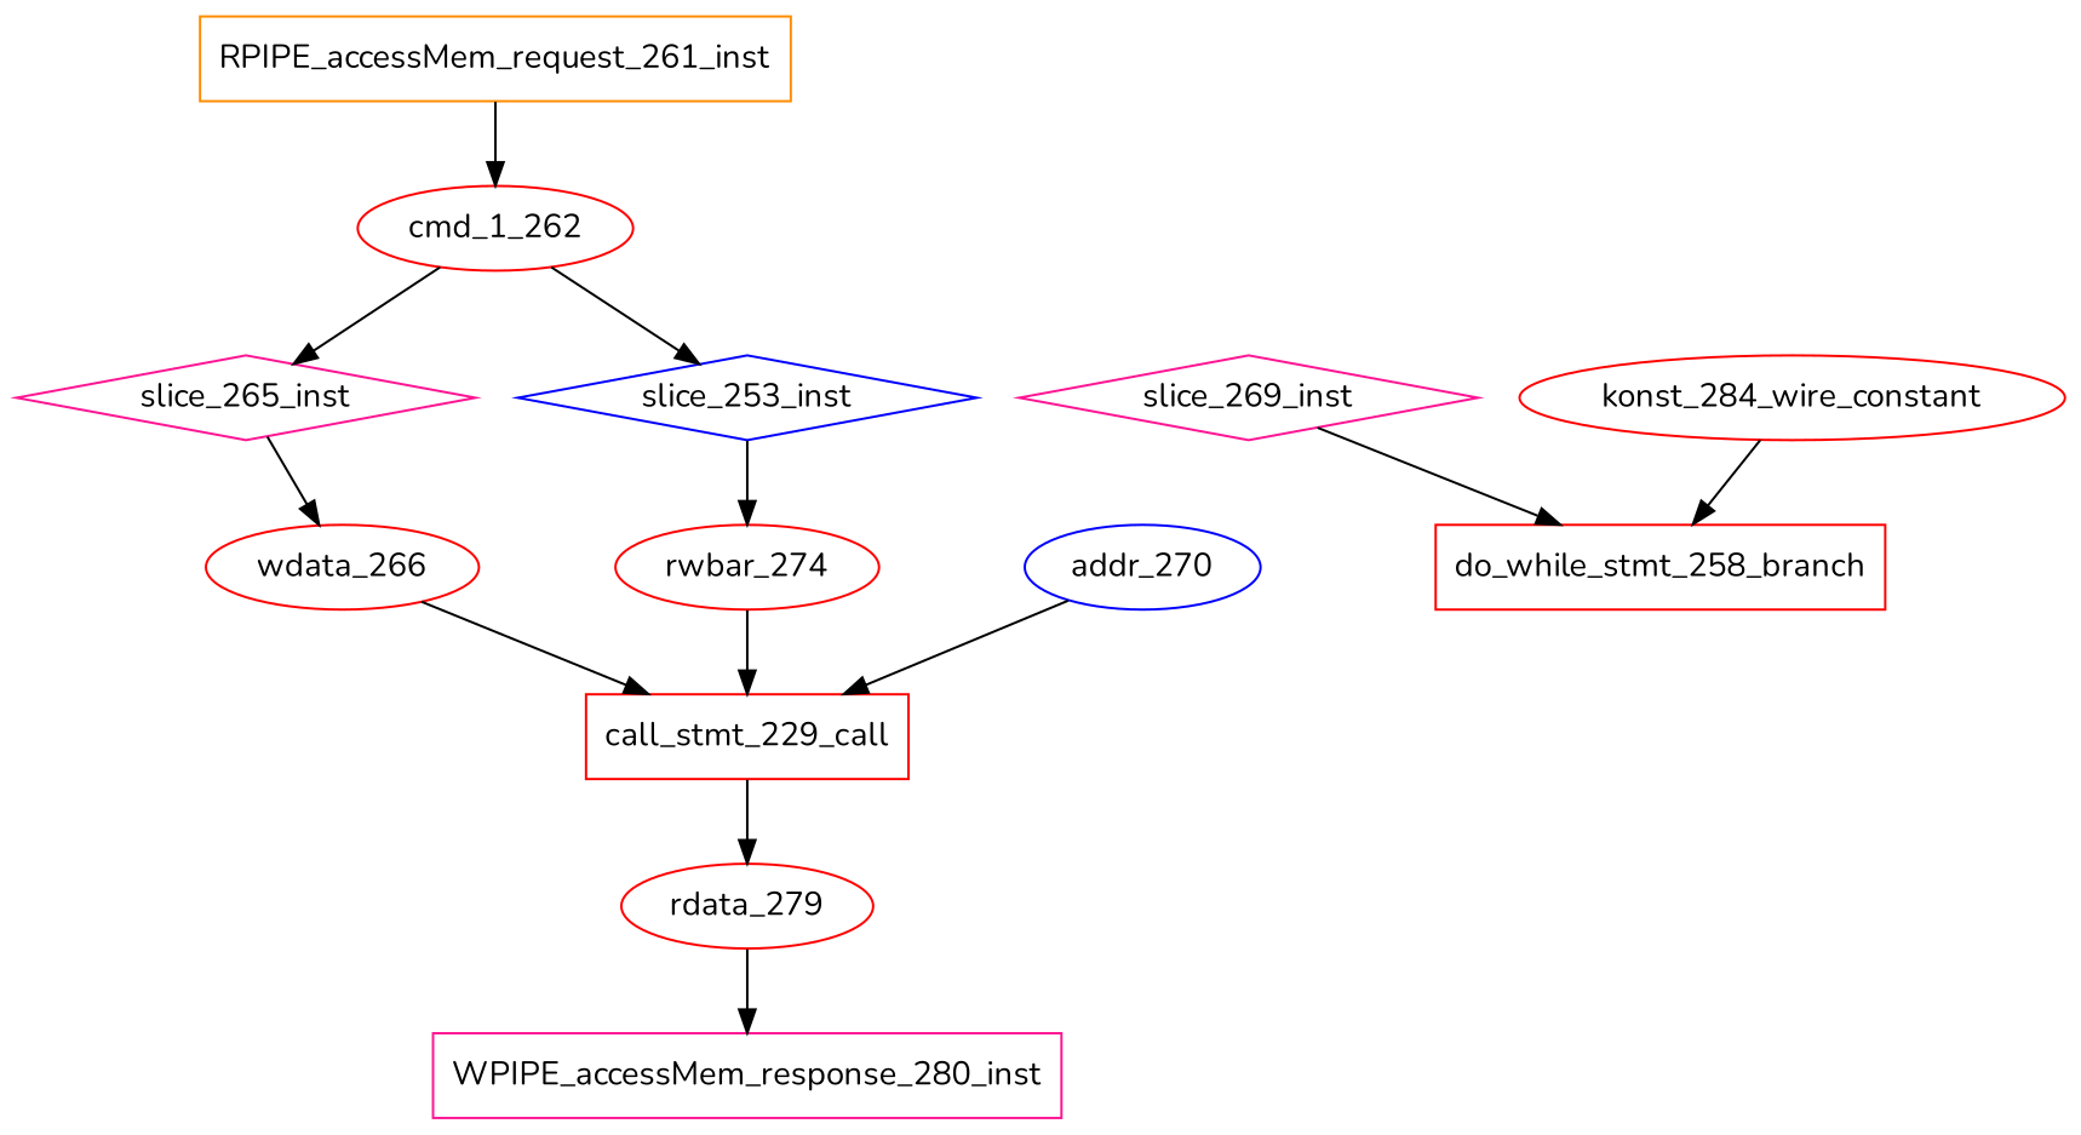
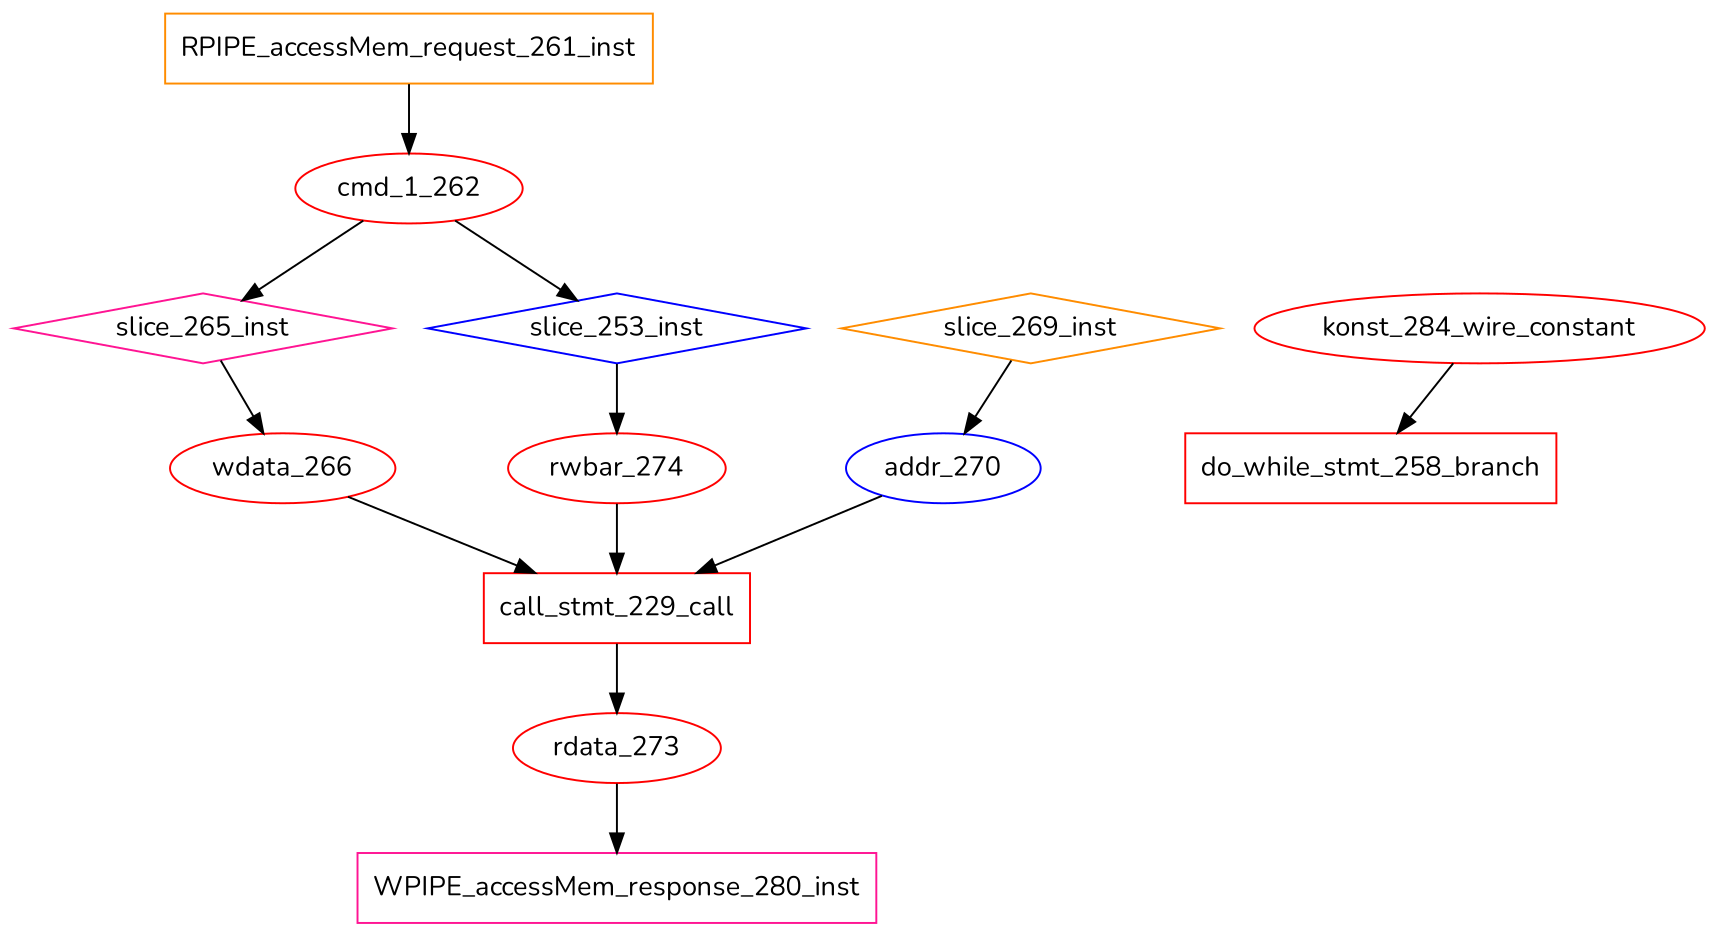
  digraph {
    fontname=Nunito
    node [color=red fontname=Nunito shape=ellipse]
    edge [fontname=Nunito]
    addr_270 [color=blue]
    n2 [label=call_stmt_229_call shape=rectangle]
-   rdata_279
+   rdata_279 [label=rdata_273]
    slice_265_inst [color=deeppink shape=diamond]
    cmd_1_262
    n6 [color=blue label=slice_253_inst shape=diamond]
    wdata_266
-   slice_269_inst [color=deeppink shape=diamond]
+   slice_269_inst [color=darkorange shape=diamond]
    rwbar_274
    do_while_stmt_258_branch [shape=rectangle]
    konst_284_wire_constant
    WPIPE_accessMem_response_280_inst [color=deeppink shape=rectangle]
    RPIPE_accessMem_request_261_inst [color=darkorange shape=rectangle]
    addr_270 -> n2
    n2 -> rdata_279
    rdata_279 -> WPIPE_accessMem_response_280_inst
    slice_265_inst -> wdata_266
    cmd_1_262 -> slice_265_inst
    cmd_1_262 -> n6
    n6 -> rwbar_274
    wdata_266 -> n2
-   slice_269_inst -> do_while_stmt_258_branch
+   slice_269_inst -> addr_270
    rwbar_274 -> n2
    konst_284_wire_constant -> do_while_stmt_258_branch
    RPIPE_accessMem_request_261_inst -> cmd_1_262
  }
